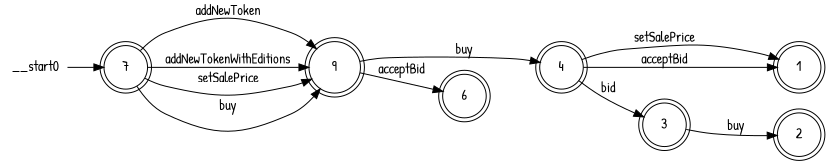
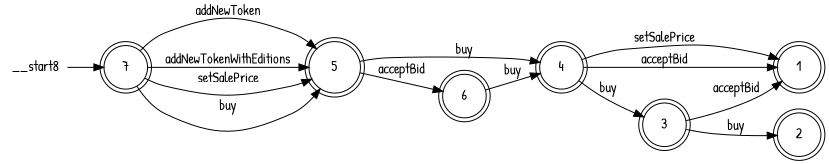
  digraph {
    fontname="Patrick Hand"
    rankdir=LR
    node [fontname="Patrick Hand" shape=doublecircle]
    edge [fontname="Patrick Hand"]
    n1 [label=1]
    n2 [label=2]
    n3 [label=3]
    n4 [label=4]
-   n5 [label=9]
+   n5 [label=5]
    n6 [label=6]
    n7 [label=7]
-   __start0 [height=0 shape=none width=0]
+   __start0 [height=0 shape=none width=0 label=__start8]
+   n3 -> n1 [label=acceptBid]
    n3 -> n2 [label=buy]
    n4 -> n1 [label=setSalePrice]
    n4 -> n1 [label=acceptBid]
-   n4 -> n3 [label=bid]
+   n4 -> n3 [label=buy]
    n5 -> n4 [label=buy]
    n5 -> n6 [label=acceptBid]
+   n6 -> n4 [label=buy]
    n7 -> n5 [label=addNewToken]
    n7 -> n5 [label=addNewTokenWithEditions]
    n7 -> n5 [label=setSalePrice]
    n7 -> n5 [label=buy]
    __start0 -> n7
  }
